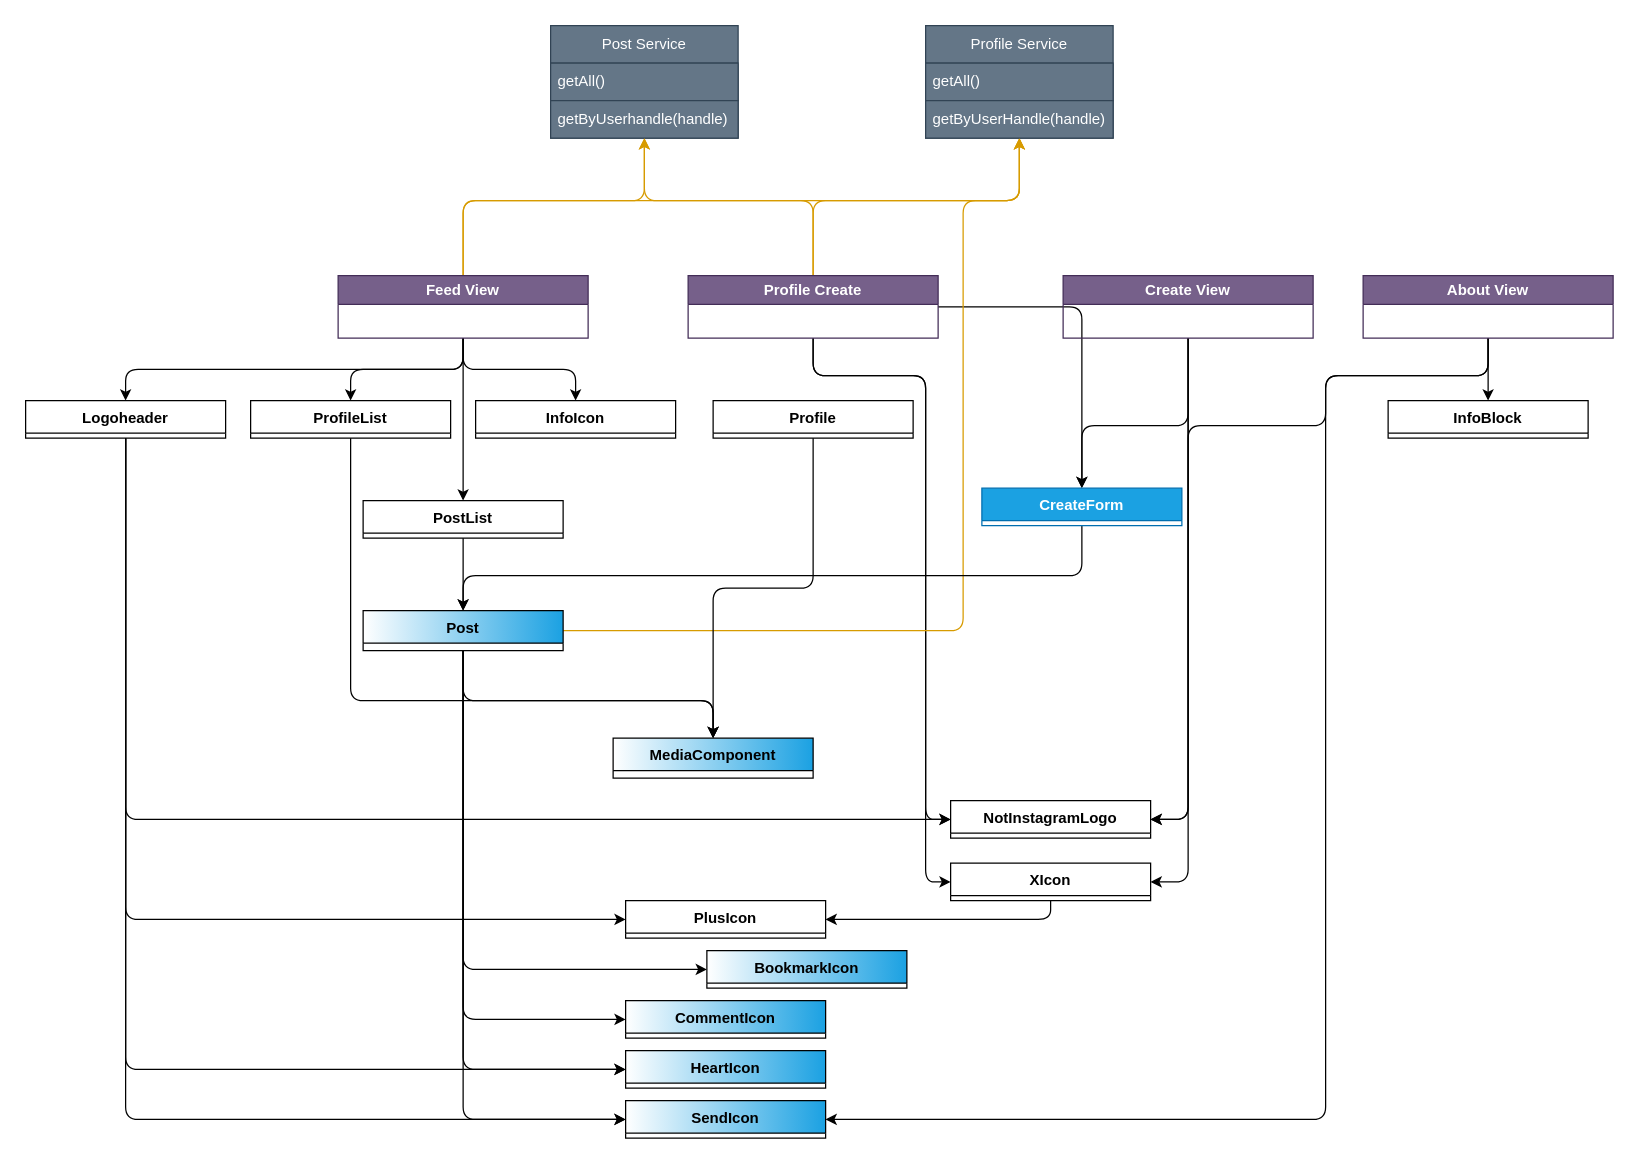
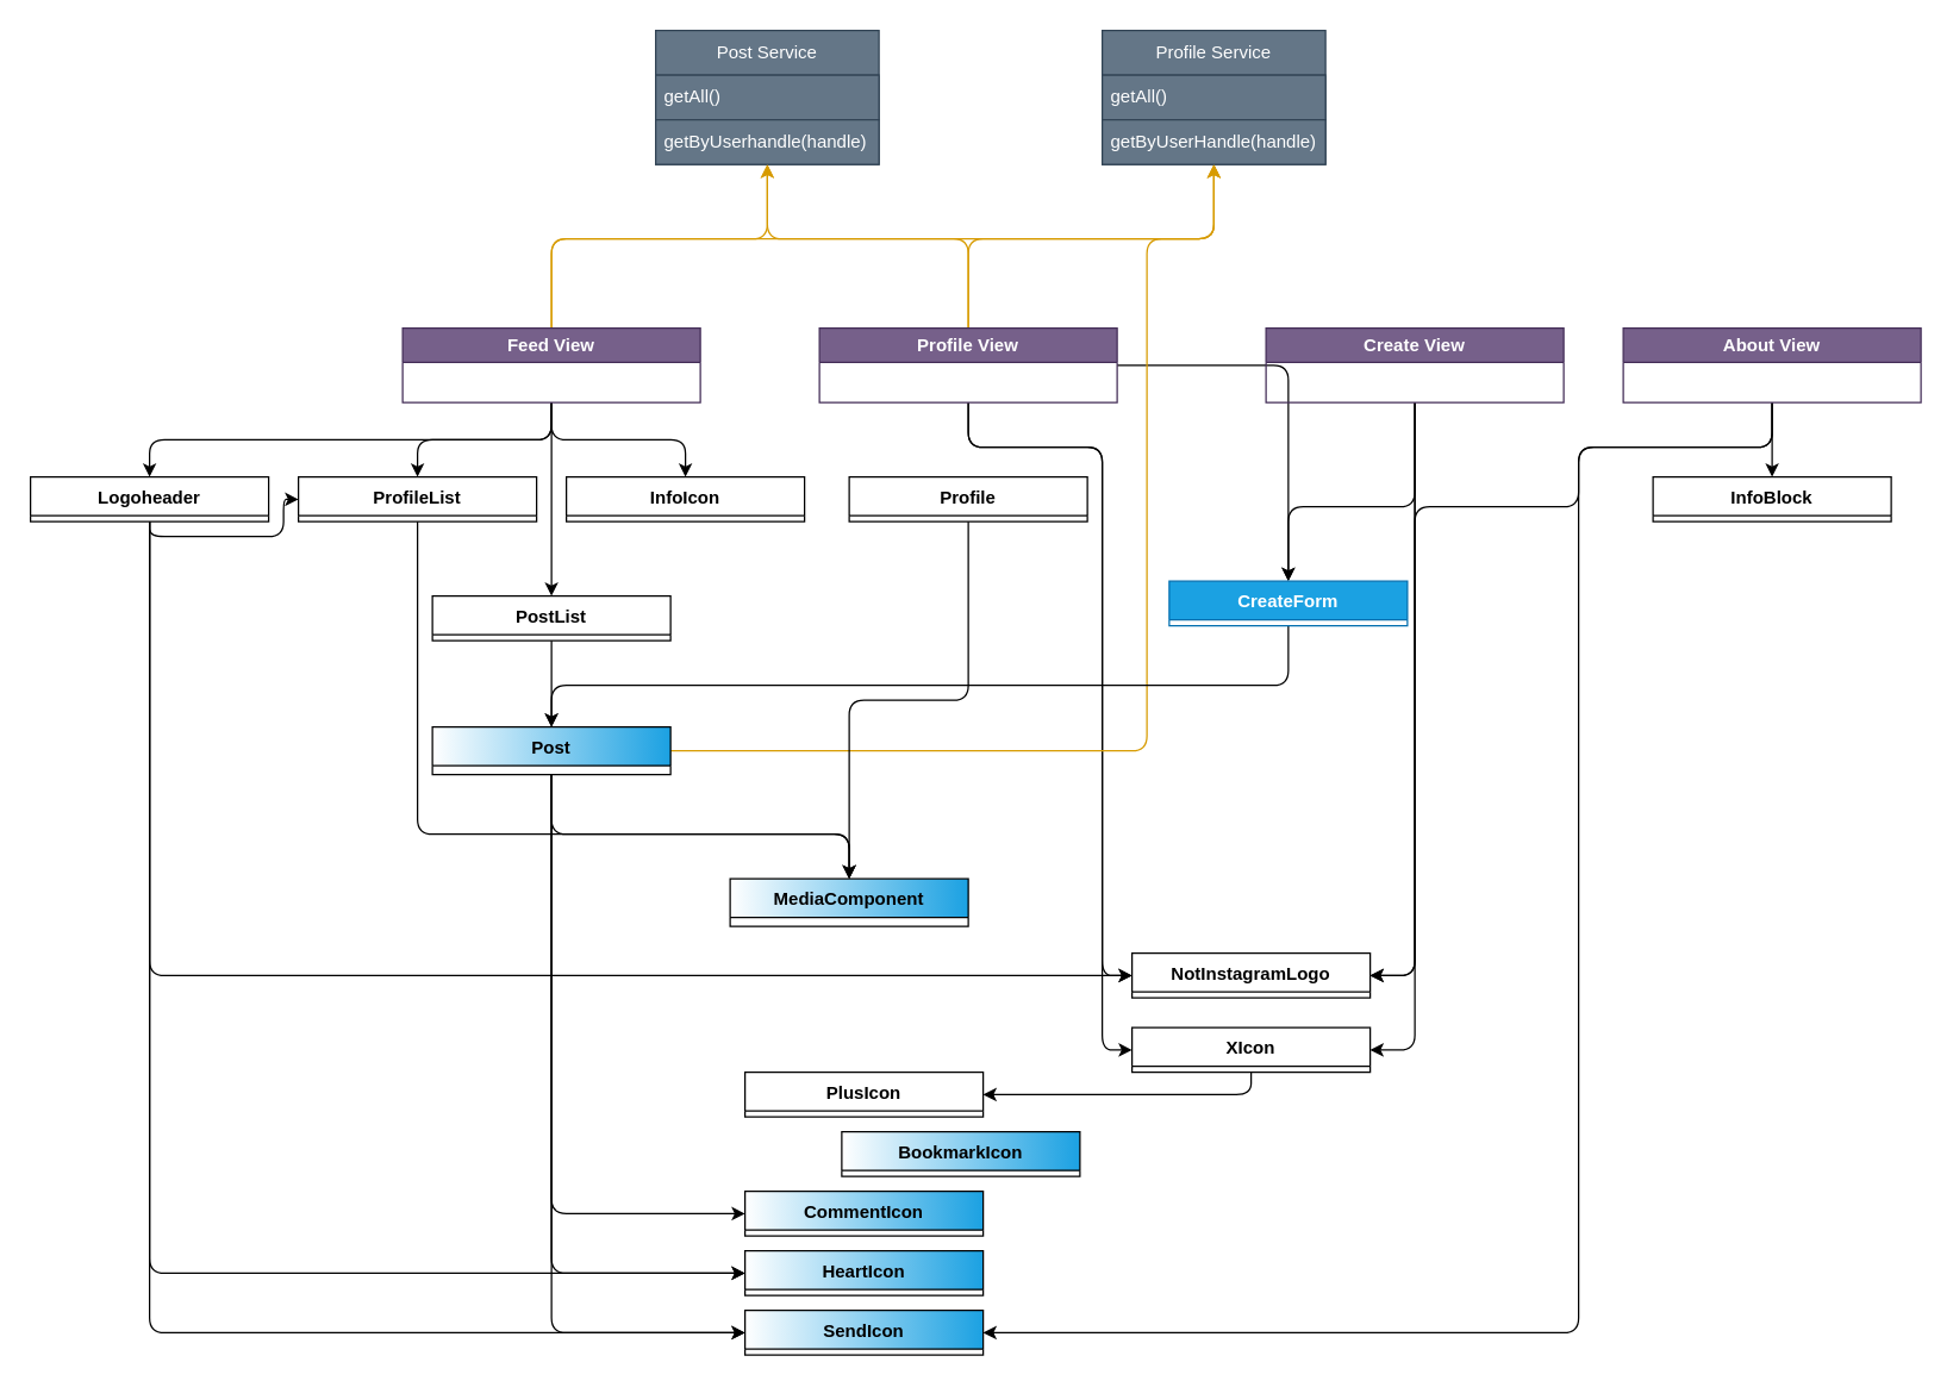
  <mxCell id="0" />
  <mxCell id="1" parent="0" />
- <mxCell id="2" style="edgeStyle=orthogonalEdgeStyle;html=1;entryX=0;entryY=0.5;entryDx=0;entryDy=0;exitX=0.5;exitY=1;exitDx=0;exitDy=0;" parent="1" source="40" target="42" edge="1"><mxGeometry relative="1" as="geometry" /></mxCell>
  <mxCell id="3" style="edgeStyle=orthogonalEdgeStyle;html=1;entryX=0;entryY=0.5;entryDx=0;entryDy=0;exitX=0.5;exitY=1;exitDx=0;exitDy=0;" parent="1" source="40" target="43" edge="1"><mxGeometry relative="1" as="geometry" /></mxCell>
  <mxCell id="4" style="edgeStyle=orthogonalEdgeStyle;html=1;entryX=0;entryY=0.5;entryDx=0;entryDy=0;exitX=0.5;exitY=1;exitDx=0;exitDy=0;" parent="1" source="40" target="47" edge="1"><mxGeometry relative="1" as="geometry" /></mxCell>
  <mxCell id="5" style="edgeStyle=orthogonalEdgeStyle;html=1;entryX=0;entryY=0.5;entryDx=0;entryDy=0;exitX=0.5;exitY=1;exitDx=0;exitDy=0;" parent="1" source="53" target="44" edge="1"><mxGeometry relative="1" as="geometry" /></mxCell>
  <mxCell id="6" style="edgeStyle=orthogonalEdgeStyle;html=1;entryX=0.5;entryY=0;entryDx=0;entryDy=0;" parent="1" source="12" target="34" edge="1"><mxGeometry relative="1" as="geometry" /></mxCell>
  <mxCell id="7" style="edgeStyle=orthogonalEdgeStyle;html=1;entryX=0.5;entryY=0;entryDx=0;entryDy=0;" parent="1" source="12" target="45" edge="1"><mxGeometry relative="1" as="geometry" /></mxCell>
  <mxCell id="8" style="edgeStyle=orthogonalEdgeStyle;html=1;entryX=0.5;entryY=0;entryDx=0;entryDy=0;" parent="1" source="12" target="36" edge="1"><mxGeometry relative="1" as="geometry" /></mxCell>
  <mxCell id="9" style="edgeStyle=orthogonalEdgeStyle;html=1;entryX=0.5;entryY=0;entryDx=0;entryDy=0;exitX=0.5;exitY=1;exitDx=0;exitDy=0;" parent="1" source="12" target="53" edge="1"><mxGeometry relative="1" as="geometry" /></mxCell>
  <mxCell id="10" style="edgeStyle=orthogonalEdgeStyle;html=1;entryX=0.5;entryY=1;entryDx=0;entryDy=0;fillColor=#ffe6cc;strokeColor=#d79b00;" parent="1" source="12" target="13" edge="1"><mxGeometry relative="1" as="geometry"><Array as="points"><mxPoint x="370" y="160" /><mxPoint x="515" y="160" /></Array></mxGeometry></mxCell>
  <mxCell id="11" style="edgeStyle=orthogonalEdgeStyle;html=1;entryX=0.5;entryY=1;entryDx=0;entryDy=0;exitX=0.5;exitY=0;exitDx=0;exitDy=0;fillColor=#ffe6cc;strokeColor=#d79b00;" parent="1" source="12" target="30" edge="1"><mxGeometry relative="1" as="geometry"><Array as="points"><mxPoint x="370" y="160" /><mxPoint x="815" y="160" /></Array></mxGeometry></mxCell>
  <mxCell id="12" value="Feed View" style="swimlane;whiteSpace=wrap;html=1;fillColor=#76608a;fontColor=#ffffff;strokeColor=#432D57;" parent="1" vertex="1"><mxGeometry x="270" y="220" width="200" height="50" as="geometry" /></mxCell>
  <mxCell id="13" value="Post Service" style="swimlane;fontStyle=0;childLayout=stackLayout;horizontal=1;startSize=30;horizontalStack=0;resizeParent=1;resizeParentMax=0;resizeLast=0;collapsible=1;marginBottom=0;whiteSpace=wrap;html=1;fillColor=#647687;fontColor=#ffffff;strokeColor=#314354;" parent="1" vertex="1"><mxGeometry x="440" y="20" width="150" height="90" as="geometry" /></mxCell>
  <mxCell id="14" value="getAll()" style="text;align=left;verticalAlign=middle;spacingLeft=4;spacingRight=4;overflow=hidden;points=[[0,0.5],[1,0.5]];portConstraint=eastwest;rotatable=0;whiteSpace=wrap;html=1;fillColor=#647687;fontColor=#ffffff;strokeColor=#314354;" parent="13" vertex="1"><mxGeometry y="30" width="150" height="30" as="geometry" /></mxCell>
  <mxCell id="15" value="getByUserhandle(handle)" style="text;align=left;verticalAlign=middle;spacingLeft=4;spacingRight=4;overflow=hidden;points=[[0,0.5],[1,0.5]];portConstraint=eastwest;rotatable=0;whiteSpace=wrap;html=1;fillColor=#647687;fontColor=#ffffff;strokeColor=#314354;" parent="13" vertex="1"><mxGeometry y="60" width="150" height="30" as="geometry" /></mxCell>
  <mxCell id="16" style="edgeStyle=orthogonalEdgeStyle;html=1;" parent="1" source="21" target="59" edge="1"><mxGeometry relative="1" as="geometry" /></mxCell>
  <mxCell id="17" style="edgeStyle=orthogonalEdgeStyle;html=1;entryX=0;entryY=0.5;entryDx=0;entryDy=0;exitX=0.5;exitY=1;exitDx=0;exitDy=0;" parent="1" source="21" target="54" edge="1"><mxGeometry relative="1" as="geometry"><Array as="points"><mxPoint x="650" y="300" /><mxPoint x="740" y="300" /><mxPoint x="740" y="655" /></Array></mxGeometry></mxCell>
  <mxCell id="18" style="edgeStyle=orthogonalEdgeStyle;html=1;entryX=0;entryY=0.5;entryDx=0;entryDy=0;exitX=0.5;exitY=1;exitDx=0;exitDy=0;" parent="1" source="21" target="49" edge="1"><mxGeometry relative="1" as="geometry"><Array as="points"><mxPoint x="650" y="300" /><mxPoint x="740" y="300" /><mxPoint x="740" y="705" /></Array></mxGeometry></mxCell>
  <mxCell id="19" style="edgeStyle=orthogonalEdgeStyle;html=1;entryX=0.5;entryY=1;entryDx=0;entryDy=0;fillColor=#ffe6cc;strokeColor=#d79b00;" parent="1" source="21" target="13" edge="1"><mxGeometry relative="1" as="geometry"><Array as="points"><mxPoint x="650" y="160" /><mxPoint x="515" y="160" /></Array></mxGeometry></mxCell>
  <mxCell id="20" style="edgeStyle=orthogonalEdgeStyle;html=1;entryX=0.5;entryY=1;entryDx=0;entryDy=0;fillColor=#ffe6cc;strokeColor=#d79b00;" parent="1" source="21" target="30" edge="1"><mxGeometry relative="1" as="geometry"><Array as="points"><mxPoint x="650" y="160" /><mxPoint x="815" y="160" /></Array></mxGeometry></mxCell>
- <mxCell id="21" value="Profile Create" style="swimlane;whiteSpace=wrap;html=1;fillColor=#76608a;fontColor=#ffffff;strokeColor=#432D57;" parent="1" vertex="1"><mxGeometry x="550" y="220" width="200" height="50" as="geometry" /></mxCell>
+ <mxCell id="21" value="Profile View" style="swimlane;whiteSpace=wrap;html=1;fillColor=#76608a;fontColor=#ffffff;strokeColor=#432D57;" parent="1" vertex="1"><mxGeometry x="550" y="220" width="200" height="50" as="geometry" /></mxCell>
  <mxCell id="22" style="edgeStyle=orthogonalEdgeStyle;html=1;entryX=1;entryY=0.5;entryDx=0;entryDy=0;" parent="1" source="25" target="54" edge="1"><mxGeometry relative="1" as="geometry"><Array as="points"><mxPoint x="950" y="655" /></Array></mxGeometry></mxCell>
  <mxCell id="23" style="edgeStyle=orthogonalEdgeStyle;html=1;entryX=1;entryY=0.5;entryDx=0;entryDy=0;" parent="1" source="25" target="49" edge="1"><mxGeometry relative="1" as="geometry"><Array as="points"><mxPoint x="950" y="705" /></Array></mxGeometry></mxCell>
  <mxCell id="24" style="edgeStyle=orthogonalEdgeStyle;html=1;entryX=0.5;entryY=0;entryDx=0;entryDy=0;" edge="1" parent="1" source="25" target="59"><mxGeometry relative="1" as="geometry"><Array as="points"><mxPoint x="950" y="340" /><mxPoint x="865" y="340" /></Array></mxGeometry></mxCell>
  <mxCell id="25" value="Create View" style="swimlane;whiteSpace=wrap;html=1;startSize=23;fillColor=#76608a;fontColor=#ffffff;strokeColor=#432D57;" parent="1" vertex="1"><mxGeometry x="850" y="220" width="200" height="50" as="geometry" /></mxCell>
  <mxCell id="26" style="edgeStyle=orthogonalEdgeStyle;html=1;" parent="1" source="29" target="50" edge="1"><mxGeometry relative="1" as="geometry" /></mxCell>
  <mxCell id="27" style="edgeStyle=orthogonalEdgeStyle;html=1;entryX=1;entryY=0.5;entryDx=0;entryDy=0;exitX=0.5;exitY=1;exitDx=0;exitDy=0;" parent="1" source="29" target="47" edge="1"><mxGeometry relative="1" as="geometry"><Array as="points"><mxPoint x="1190" y="300" /><mxPoint x="1060" y="300" /><mxPoint x="1060" y="895" /></Array></mxGeometry></mxCell>
  <mxCell id="28" style="edgeStyle=orthogonalEdgeStyle;html=1;entryX=1;entryY=0.5;entryDx=0;entryDy=0;exitX=0.5;exitY=1;exitDx=0;exitDy=0;" parent="1" source="29" target="54" edge="1"><mxGeometry relative="1" as="geometry"><Array as="points"><mxPoint x="1190" y="300" /><mxPoint x="1060" y="300" /><mxPoint x="1060" y="340" /><mxPoint x="950" y="340" /><mxPoint x="950" y="655" /></Array></mxGeometry></mxCell>
  <mxCell id="29" value="About View" style="swimlane;whiteSpace=wrap;html=1;fillColor=#76608a;fontColor=#ffffff;strokeColor=#432D57;" parent="1" vertex="1"><mxGeometry x="1090" y="220" width="200" height="50" as="geometry" /></mxCell>
  <mxCell id="30" value="Profile Service" style="swimlane;fontStyle=0;childLayout=stackLayout;horizontal=1;startSize=30;horizontalStack=0;resizeParent=1;resizeParentMax=0;resizeLast=0;collapsible=1;marginBottom=0;whiteSpace=wrap;html=1;fillColor=#647687;fontColor=#ffffff;strokeColor=#314354;" parent="1" vertex="1"><mxGeometry x="740" y="20" width="150" height="90" as="geometry" /></mxCell>
  <mxCell id="31" value="getAll()" style="text;align=left;verticalAlign=middle;spacingLeft=4;spacingRight=4;overflow=hidden;points=[[0,0.5],[1,0.5]];portConstraint=eastwest;rotatable=0;whiteSpace=wrap;html=1;fillColor=#647687;fontColor=#ffffff;strokeColor=#314354;" parent="30" vertex="1"><mxGeometry y="30" width="150" height="30" as="geometry" /></mxCell>
  <mxCell id="32" value="getByUserHandle(handle)" style="text;align=left;verticalAlign=middle;spacingLeft=4;spacingRight=4;overflow=hidden;points=[[0,0.5],[1,0.5]];portConstraint=eastwest;rotatable=0;whiteSpace=wrap;html=1;fillColor=#647687;fontColor=#ffffff;strokeColor=#314354;" parent="30" vertex="1"><mxGeometry y="60" width="150" height="30" as="geometry" /></mxCell>
  <mxCell id="33" style="edgeStyle=orthogonalEdgeStyle;html=1;entryX=0.5;entryY=0;entryDx=0;entryDy=0;" parent="1" source="34" target="41" edge="1"><mxGeometry relative="1" as="geometry"><Array as="points"><mxPoint x="280" y="560" /><mxPoint x="570" y="560" /></Array></mxGeometry></mxCell>
  <mxCell id="34" value="ProfileList" style="swimlane;fontStyle=1;align=center;verticalAlign=top;childLayout=stackLayout;horizontal=1;startSize=26;horizontalStack=0;resizeParent=1;resizeParentMax=0;resizeLast=0;collapsible=1;marginBottom=0;" parent="1" vertex="1"><mxGeometry x="200" y="320" width="160" height="30" as="geometry" /></mxCell>
  <mxCell id="35" style="edgeStyle=orthogonalEdgeStyle;html=1;entryX=0.5;entryY=0;entryDx=0;entryDy=0;" parent="1" source="36" target="40" edge="1"><mxGeometry relative="1" as="geometry"><mxPoint x="370" y="490" as="targetPoint" /></mxGeometry></mxCell>
  <mxCell id="36" value="PostList" style="swimlane;fontStyle=1;align=center;verticalAlign=top;childLayout=stackLayout;horizontal=1;startSize=26;horizontalStack=0;resizeParent=1;resizeParentMax=0;resizeLast=0;collapsible=1;marginBottom=0;" parent="1" vertex="1"><mxGeometry x="290" y="400" width="160" height="30" as="geometry" /></mxCell>
  <mxCell id="37" style="edgeStyle=orthogonalEdgeStyle;html=1;entryX=0.5;entryY=0;entryDx=0;entryDy=0;exitX=0.5;exitY=1;exitDx=0;exitDy=0;" parent="1" source="40" target="41" edge="1"><mxGeometry relative="1" as="geometry"><Array as="points"><mxPoint x="370" y="560" /><mxPoint x="570" y="560" /></Array></mxGeometry></mxCell>
  <mxCell id="38" style="edgeStyle=orthogonalEdgeStyle;html=1;entryX=0;entryY=0.5;entryDx=0;entryDy=0;exitX=0.5;exitY=1;exitDx=0;exitDy=0;" parent="1" source="40" target="44" edge="1"><mxGeometry relative="1" as="geometry" /></mxCell>
  <mxCell id="39" style="edgeStyle=orthogonalEdgeStyle;html=1;entryX=0.5;entryY=1;entryDx=0;entryDy=0;fillColor=#ffe6cc;strokeColor=#d79b00;" parent="1" source="40" target="30" edge="1"><mxGeometry relative="1" as="geometry"><Array as="points"><mxPoint x="770" y="504" /><mxPoint x="770" y="160" /><mxPoint x="815" y="160" /></Array></mxGeometry></mxCell>
  <mxCell id="40" value="Post" style="swimlane;fontStyle=1;align=center;verticalAlign=top;childLayout=stackLayout;horizontal=1;startSize=26;horizontalStack=0;resizeParent=1;resizeParentMax=0;resizeLast=0;collapsible=1;marginBottom=0;gradientColor=#1BA1E2;gradientDirection=east;swimlaneFillColor=none;" parent="1" vertex="1"><mxGeometry x="290" y="488" width="160" height="32" as="geometry" /></mxCell>
  <mxCell id="41" value="MediaComponent" style="swimlane;fontStyle=1;align=center;verticalAlign=top;childLayout=stackLayout;horizontal=1;startSize=26;horizontalStack=0;resizeParent=1;resizeParentMax=0;resizeLast=0;collapsible=1;marginBottom=0;gradientColor=#1BA1E2;gradientDirection=east;" parent="1" vertex="1"><mxGeometry x="490" y="590" width="160" height="32" as="geometry" /></mxCell>
  <mxCell id="42" value="BookmarkIcon" style="swimlane;fontStyle=1;align=center;verticalAlign=top;childLayout=stackLayout;horizontal=1;startSize=26;horizontalStack=0;resizeParent=1;resizeParentMax=0;resizeLast=0;collapsible=1;marginBottom=0;gradientColor=#1BA1E2;gradientDirection=east;" parent="1" vertex="1"><mxGeometry x="565" y="760" width="160" height="30" as="geometry" /></mxCell>
  <mxCell id="43" value="CommentIcon" style="swimlane;fontStyle=1;align=center;verticalAlign=top;childLayout=stackLayout;horizontal=1;startSize=26;horizontalStack=0;resizeParent=1;resizeParentMax=0;resizeLast=0;collapsible=1;marginBottom=0;gradientColor=#1BA1E2;gradientDirection=east;" parent="1" vertex="1"><mxGeometry x="500" y="800" width="160" height="30" as="geometry" /></mxCell>
  <mxCell id="44" value="HeartIcon" style="swimlane;fontStyle=1;align=center;verticalAlign=top;childLayout=stackLayout;horizontal=1;startSize=26;horizontalStack=0;resizeParent=1;resizeParentMax=0;resizeLast=0;collapsible=1;marginBottom=0;gradientColor=#1BA1E2;gradientDirection=east;" parent="1" vertex="1"><mxGeometry x="500" y="840" width="160" height="30" as="geometry" /></mxCell>
  <mxCell id="45" value="InfoIcon" style="swimlane;fontStyle=1;align=center;verticalAlign=top;childLayout=stackLayout;horizontal=1;startSize=26;horizontalStack=0;resizeParent=1;resizeParentMax=0;resizeLast=0;collapsible=1;marginBottom=0;" parent="1" vertex="1"><mxGeometry x="380" y="320" width="160" height="30" as="geometry" /></mxCell>
  <mxCell id="46" value="PlusIcon" style="swimlane;fontStyle=1;align=center;verticalAlign=top;childLayout=stackLayout;horizontal=1;startSize=26;horizontalStack=0;resizeParent=1;resizeParentMax=0;resizeLast=0;collapsible=1;marginBottom=0;" parent="1" vertex="1"><mxGeometry x="500" y="720" width="160" height="30" as="geometry" /></mxCell>
  <mxCell id="47" value="SendIcon" style="swimlane;fontStyle=1;align=center;verticalAlign=top;childLayout=stackLayout;horizontal=1;startSize=26;horizontalStack=0;resizeParent=1;resizeParentMax=0;resizeLast=0;collapsible=1;marginBottom=0;gradientColor=#1BA1E2;gradientDirection=east;" parent="1" vertex="1"><mxGeometry x="500" y="880" width="160" height="30" as="geometry" /></mxCell>
  <mxCell id="48" style="edgeStyle=orthogonalEdgeStyle;html=1;entryX=1;entryY=0.5;entryDx=0;entryDy=0;exitX=0.5;exitY=1;exitDx=0;exitDy=0;" parent="1" source="49" target="46" edge="1"><mxGeometry relative="1" as="geometry" /></mxCell>
  <mxCell id="49" value="XIcon" style="swimlane;fontStyle=1;align=center;verticalAlign=top;childLayout=stackLayout;horizontal=1;startSize=26;horizontalStack=0;resizeParent=1;resizeParentMax=0;resizeLast=0;collapsible=1;marginBottom=0;" parent="1" vertex="1"><mxGeometry x="760" y="690" width="160" height="30" as="geometry" /></mxCell>
  <mxCell id="50" value="InfoBlock" style="swimlane;fontStyle=1;align=center;verticalAlign=top;childLayout=stackLayout;horizontal=1;startSize=26;horizontalStack=0;resizeParent=1;resizeParentMax=0;resizeLast=0;collapsible=1;marginBottom=0;" parent="1" vertex="1"><mxGeometry x="1110" y="320" width="160" height="30" as="geometry" /></mxCell>
- <mxCell id="51" style="edgeStyle=orthogonalEdgeStyle;html=1;entryX=0;entryY=0.5;entryDx=0;entryDy=0;exitX=0.5;exitY=1;exitDx=0;exitDy=0;" parent="1" source="53" target="46" edge="1"><mxGeometry relative="1" as="geometry" /></mxCell>
+ <mxCell id="51" style="edgeStyle=orthogonalEdgeStyle;html=1;exitX=0.5;exitY=1;exitDx=0;exitDy=0;" parent="1" source="53" target="34" edge="1"><mxGeometry relative="1" as="geometry" /></mxCell>
  <mxCell id="52" style="edgeStyle=orthogonalEdgeStyle;html=1;entryX=0;entryY=0.5;entryDx=0;entryDy=0;exitX=0.5;exitY=1;exitDx=0;exitDy=0;" parent="1" source="53" target="47" edge="1"><mxGeometry relative="1" as="geometry" /></mxCell>
  <mxCell id="53" value="Logoheader" style="swimlane;fontStyle=1;align=center;verticalAlign=top;childLayout=stackLayout;horizontal=1;startSize=26;horizontalStack=0;resizeParent=1;resizeParentMax=0;resizeLast=0;collapsible=1;marginBottom=0;" parent="1" vertex="1"><mxGeometry x="20" y="320" width="160" height="30" as="geometry" /></mxCell>
  <mxCell id="54" value="NotInstagramLogo" style="swimlane;fontStyle=1;align=center;verticalAlign=top;childLayout=stackLayout;horizontal=1;startSize=26;horizontalStack=0;resizeParent=1;resizeParentMax=0;resizeLast=0;collapsible=1;marginBottom=0;" parent="1" vertex="1"><mxGeometry x="760" y="640" width="160" height="30" as="geometry" /></mxCell>
  <mxCell id="55" style="edgeStyle=orthogonalEdgeStyle;html=1;entryX=0.5;entryY=0;entryDx=0;entryDy=0;" parent="1" source="56" target="41" edge="1"><mxGeometry relative="1" as="geometry" /></mxCell>
  <mxCell id="56" value="Profile" style="swimlane;fontStyle=1;align=center;verticalAlign=top;childLayout=stackLayout;horizontal=1;startSize=26;horizontalStack=0;resizeParent=1;resizeParentMax=0;resizeLast=0;collapsible=1;marginBottom=0;" parent="1" vertex="1"><mxGeometry x="570" y="320" width="160" height="30" as="geometry" /></mxCell>
  <mxCell id="57" style="edgeStyle=orthogonalEdgeStyle;html=1;entryX=0;entryY=0.5;entryDx=0;entryDy=0;exitX=0.5;exitY=1;exitDx=0;exitDy=0;jumpStyle=none;" parent="1" source="53" target="54" edge="1"><mxGeometry relative="1" as="geometry" /></mxCell>
  <mxCell id="58" style="edgeStyle=orthogonalEdgeStyle;html=1;entryX=0.5;entryY=0;entryDx=0;entryDy=0;exitX=0.5;exitY=1;exitDx=0;exitDy=0;" edge="1" parent="1" source="59" target="40"><mxGeometry relative="1" as="geometry"><Array as="points"><mxPoint x="865" y="460" /><mxPoint x="370" y="460" /></Array></mxGeometry></mxCell>
  <mxCell id="59" value="CreateForm" style="swimlane;fontStyle=1;align=center;verticalAlign=top;childLayout=stackLayout;horizontal=1;startSize=26;horizontalStack=0;resizeParent=1;resizeParentMax=0;resizeLast=0;collapsible=1;marginBottom=0;fillColor=#1BA1E2;fontColor=#ffffff;strokeColor=#006EAF;" vertex="1" parent="1"><mxGeometry x="785" y="390" width="160" height="30" as="geometry" /></mxCell>
